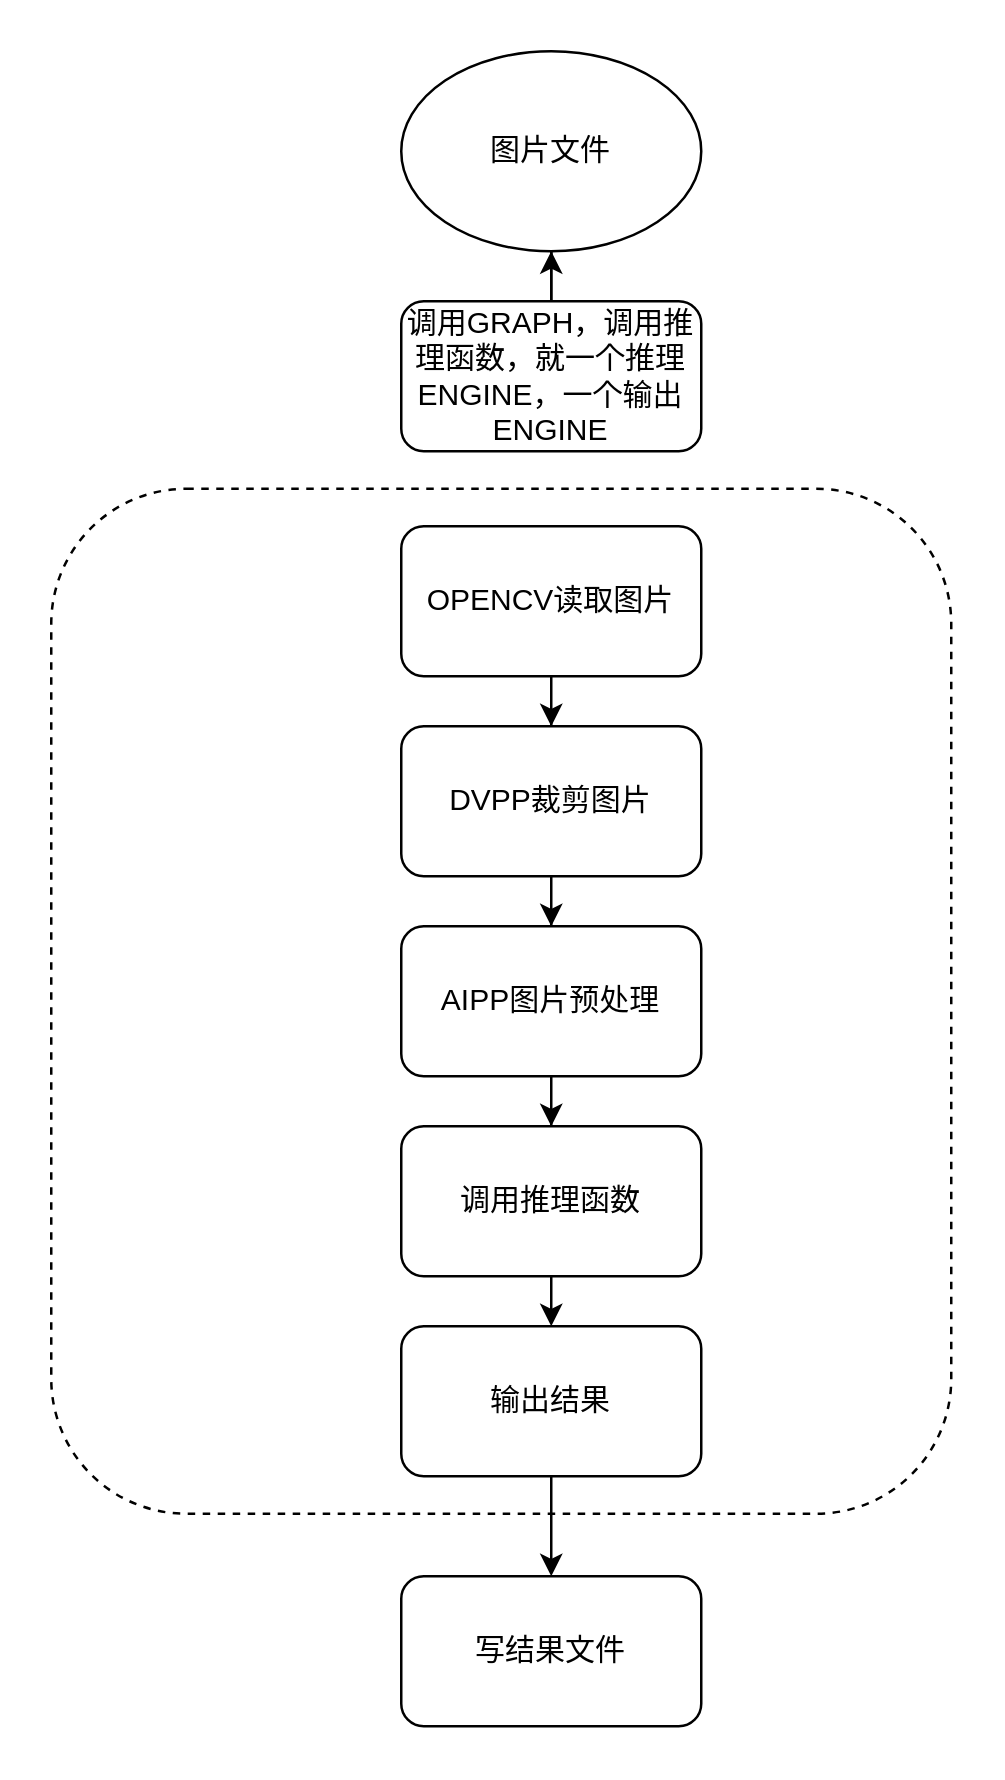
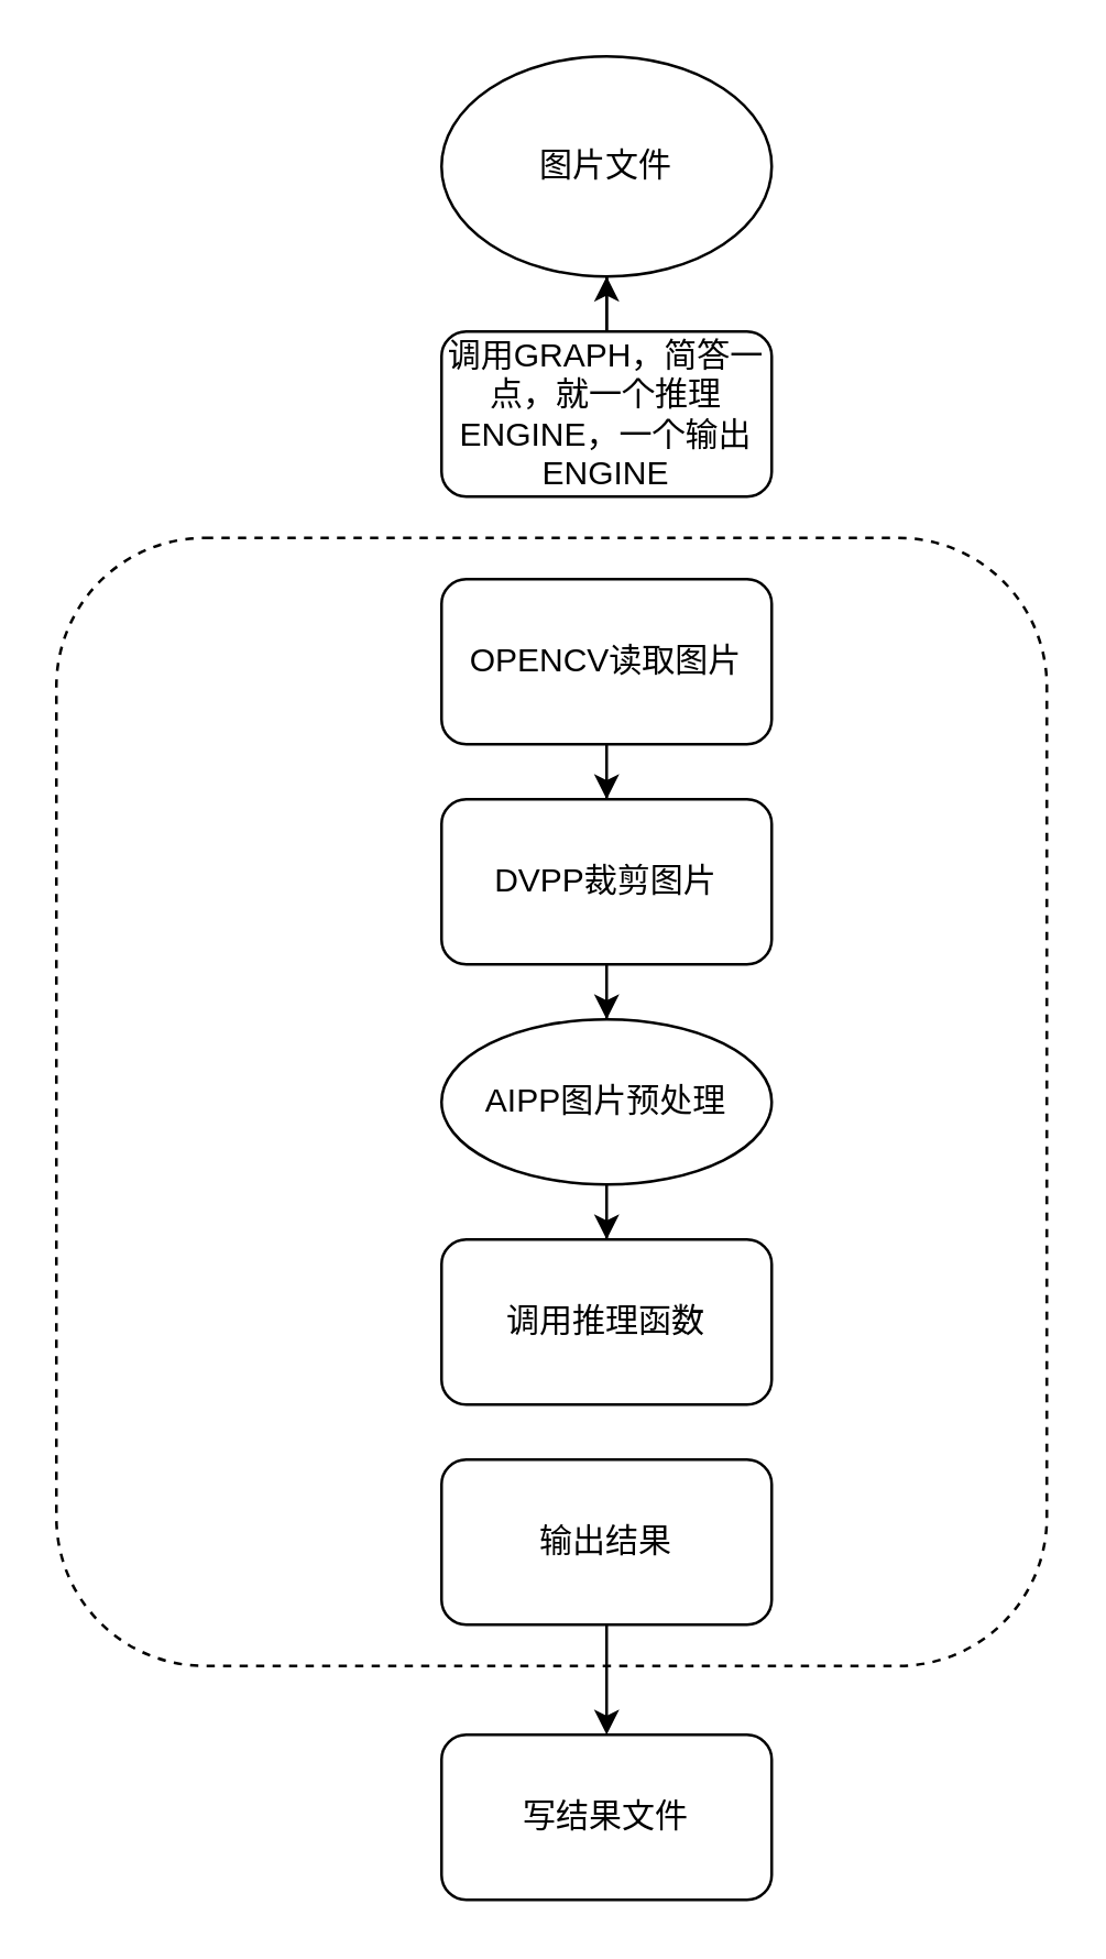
  <mxCell id="0" />
  <mxCell id="1" parent="0" />
  <mxCell id="2" style="edgeStyle=orthogonalEdgeStyle;rounded=0;orthogonalLoop=1;jettySize=auto;html=1;" edge="1" parent="1" source="3"><mxGeometry relative="1" as="geometry"><mxPoint x="220" y="130" as="targetPoint" /></mxGeometry></mxCell>
  <mxCell id="3" value="图片文件" style="ellipse;whiteSpace=wrap;html=1;" vertex="1" parent="1"><mxGeometry x="160" y="20" width="120" height="80" as="geometry" /></mxCell>
  <mxCell id="4" style="edgeStyle=orthogonalEdgeStyle;rounded=0;orthogonalLoop=1;jettySize=auto;html=1;entryX=0.5;entryY=0;entryDx=0;entryDy=0;" edge="1" parent="1" source="5" target="7"><mxGeometry relative="1" as="geometry" /></mxCell>
  <mxCell id="5" value="OPENCV读取图片" style="rounded=1;whiteSpace=wrap;html=1;" vertex="1" parent="1"><mxGeometry x="160" y="210" width="120" height="60" as="geometry" /></mxCell>
  <mxCell id="6" style="edgeStyle=orthogonalEdgeStyle;rounded=0;orthogonalLoop=1;jettySize=auto;html=1;entryX=0.5;entryY=0;entryDx=0;entryDy=0;" edge="1" parent="1" source="7" target="9"><mxGeometry relative="1" as="geometry" /></mxCell>
  <mxCell id="7" value="DVPP裁剪图片" style="rounded=1;whiteSpace=wrap;html=1;" vertex="1" parent="1"><mxGeometry x="160" y="290" width="120" height="60" as="geometry" /></mxCell>
  <mxCell id="8" style="edgeStyle=orthogonalEdgeStyle;rounded=0;orthogonalLoop=1;jettySize=auto;html=1;" edge="1" parent="1" source="9" target="13"><mxGeometry relative="1" as="geometry" /></mxCell>
- <mxCell id="9" value="AIPP图片预处理" style="rounded=1;whiteSpace=wrap;html=1;" vertex="1" parent="1"><mxGeometry x="160" y="370" width="120" height="60" as="geometry" /></mxCell>
+ <mxCell id="9" value="AIPP图片预处理" style="ellipse;whiteSpace=wrap;html=1;" vertex="1" parent="1"><mxGeometry x="160" y="370" width="120" height="60" as="geometry" /></mxCell>
  <mxCell id="10" style="edgeStyle=orthogonalEdgeStyle;rounded=0;orthogonalLoop=1;jettySize=auto;html=1;" edge="1" parent="1" source="11" target="3"><mxGeometry relative="1" as="geometry" /></mxCell>
- <mxCell id="11" value="调用GRAPH，调用推理函数，就一个推理ENGINE，一个输出ENGINE" style="rounded=1;whiteSpace=wrap;html=1;" vertex="1" parent="1"><mxGeometry x="160" y="120" width="120" height="60" as="geometry" /></mxCell>
- <mxCell id="12" value="" style="edgeStyle=orthogonalEdgeStyle;rounded=0;orthogonalLoop=1;jettySize=auto;html=1;" edge="1" parent="1" source="13" target="15"><mxGeometry relative="1" as="geometry"><Array as="points"><mxPoint x="220" y="530" /><mxPoint x="220" y="530" /></Array></mxGeometry></mxCell>
+ <mxCell id="11" value="调用GRAPH，简答一点，就一个推理ENGINE，一个输出ENGINE" style="rounded=1;whiteSpace=wrap;html=1;" vertex="1" parent="1"><mxGeometry x="160" y="120" width="120" height="60" as="geometry" /></mxCell>
  <mxCell id="13" value="调用推理函数" style="rounded=1;whiteSpace=wrap;html=1;" vertex="1" parent="1"><mxGeometry x="160" y="450" width="120" height="60" as="geometry" /></mxCell>
  <mxCell id="14" style="edgeStyle=orthogonalEdgeStyle;rounded=0;orthogonalLoop=1;jettySize=auto;html=1;entryX=0.5;entryY=0;entryDx=0;entryDy=0;fontSize=12;" edge="1" parent="1" source="15" target="17"><mxGeometry relative="1" as="geometry" /></mxCell>
  <mxCell id="15" value="输出结果" style="rounded=1;whiteSpace=wrap;html=1;" vertex="1" parent="1"><mxGeometry x="160" y="530" width="120" height="60" as="geometry" /></mxCell>
  <mxCell id="16" value="" style="rounded=1;whiteSpace=wrap;html=1;fillColor=none;dashed=1;" vertex="1" parent="1"><mxGeometry x="20" y="195" width="360" height="410" as="geometry" /></mxCell>
  <mxCell id="17" value="写结果文件" style="rounded=1;whiteSpace=wrap;html=1;fillColor=none;fontSize=12;" vertex="1" parent="1"><mxGeometry x="160" y="630" width="120" height="60" as="geometry" /></mxCell>
